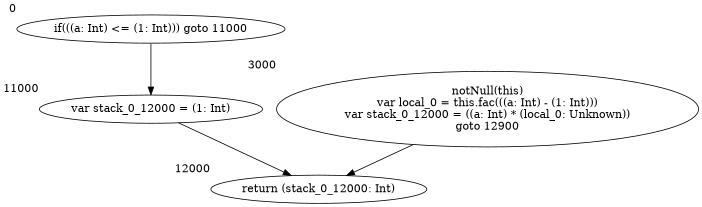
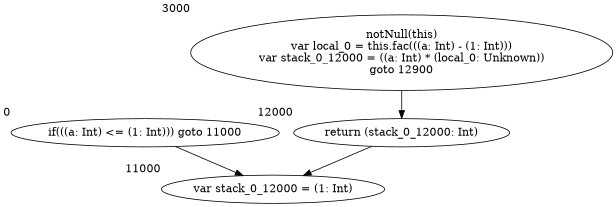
  digraph {
    n1 [label=<if(((a: Int) &lt;= (1: Int))) goto 11000> xlabel=0]
    n2 [label=<var stack_0_12000 = (1: Int)> xlabel=11000]
    n3 [label=<return (stack_0_12000: Int)> xlabel=12000]
    n4 [label=<notNull(this)<BR />var local_0 = this.fac(((a: Int) - (1: Int)))<BR />var stack_0_12000 = ((a: Int) * (local_0: Unknown))<BR />goto 12900> xlabel=3000]
    n1 -> n2
-   n2 -> n3
+   n3 -> n2
    n4 -> n3
  }
